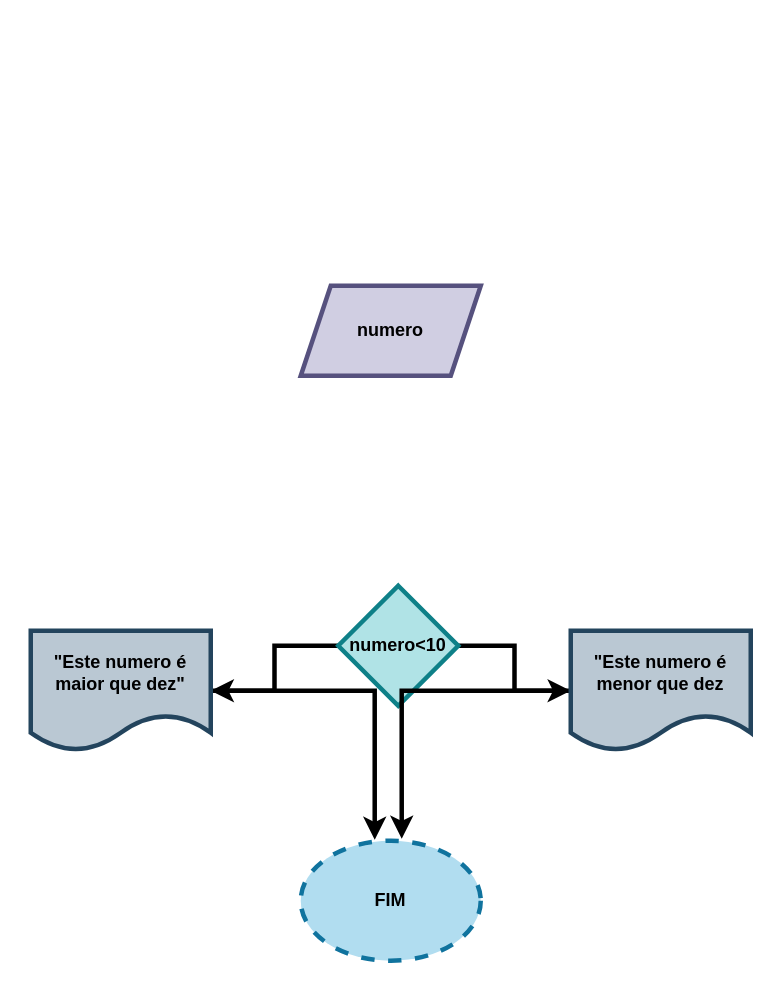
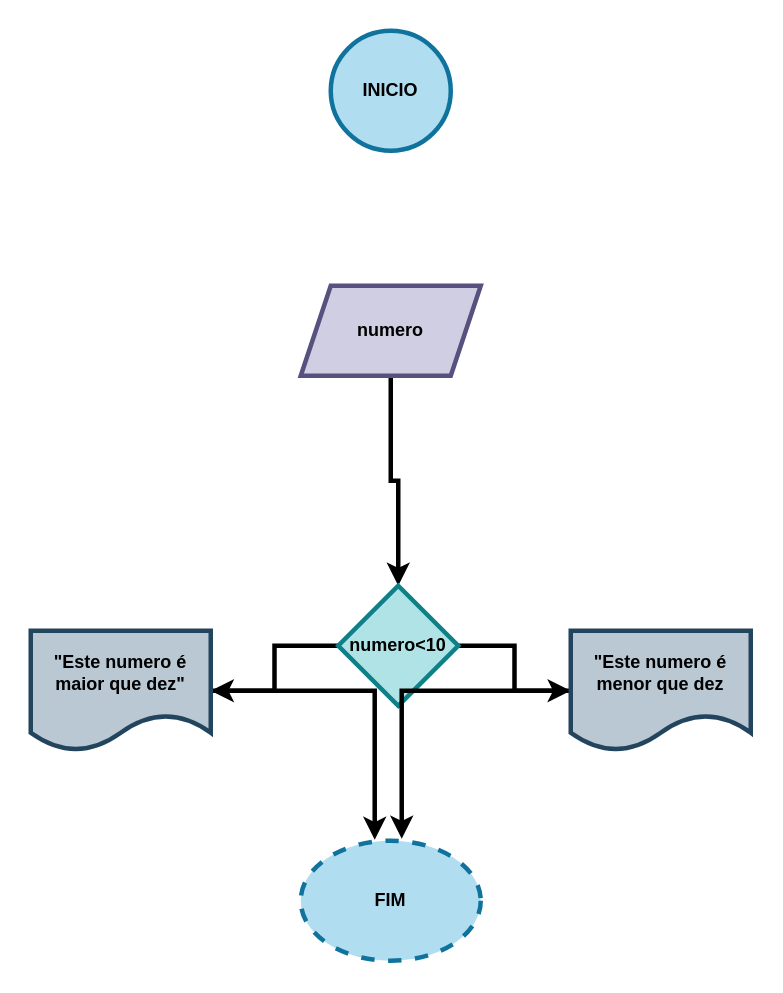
  <mxCell id="0" />
  <mxCell id="1" parent="0" />
+ <mxCell id="2" value="INICIO" style="ellipse;whiteSpace=wrap;html=1;aspect=fixed;strokeWidth=3;fontStyle=1;fillColor=#b1ddf0;strokeColor=#10739e;" vertex="1" parent="1"><mxGeometry x="220" y="20" width="80" height="80" as="geometry" /></mxCell>
+ <mxCell id="3" value="" style="edgeStyle=orthogonalEdgeStyle;rounded=0;orthogonalLoop=1;jettySize=auto;html=1;strokeWidth=3;fontStyle=1" edge="1" parent="1" source="4" target="7"><mxGeometry relative="1" as="geometry" /></mxCell>
  <mxCell id="4" value="numero" style="shape=parallelogram;perimeter=parallelogramPerimeter;whiteSpace=wrap;html=1;fixedSize=1;strokeWidth=3;fontStyle=1;fillColor=#d0cee2;strokeColor=#56517e;" vertex="1" parent="1"><mxGeometry x="200" y="190" width="120" height="60" as="geometry" /></mxCell>
  <mxCell id="5" value="" style="edgeStyle=orthogonalEdgeStyle;rounded=0;orthogonalLoop=1;jettySize=auto;html=1;strokeWidth=3;fontStyle=1" edge="1" parent="1" source="7" target="9"><mxGeometry relative="1" as="geometry" /></mxCell>
  <mxCell id="6" value="" style="edgeStyle=orthogonalEdgeStyle;rounded=0;orthogonalLoop=1;jettySize=auto;html=1;strokeWidth=3;fontStyle=1" edge="1" parent="1" source="7" target="11"><mxGeometry relative="1" as="geometry" /></mxCell>
  <mxCell id="7" value="numero&amp;lt;10" style="rhombus;whiteSpace=wrap;html=1;strokeWidth=3;fontStyle=1;fillColor=#b0e3e6;strokeColor=#0e8088;" vertex="1" parent="1"><mxGeometry x="225" y="390" width="80" height="80" as="geometry" /></mxCell>
  <mxCell id="8" style="edgeStyle=orthogonalEdgeStyle;rounded=0;orthogonalLoop=1;jettySize=auto;html=1;entryX=0.411;entryY=-0.008;entryDx=0;entryDy=0;entryPerimeter=0;strokeWidth=3;fontStyle=1" edge="1" parent="1" source="9" target="12"><mxGeometry relative="1" as="geometry" /></mxCell>
  <mxCell id="9" value="&quot;Este numero é maior que dez&quot;" style="shape=document;whiteSpace=wrap;html=1;boundedLbl=1;strokeWidth=3;fontStyle=1;fillColor=#bac8d3;strokeColor=#23445d;" vertex="1" parent="1"><mxGeometry x="20" y="420" width="120" height="80" as="geometry" /></mxCell>
  <mxCell id="10" style="edgeStyle=orthogonalEdgeStyle;rounded=0;orthogonalLoop=1;jettySize=auto;html=1;entryX=0.561;entryY=-0.017;entryDx=0;entryDy=0;entryPerimeter=0;strokeWidth=3;fontStyle=1" edge="1" parent="1" source="11" target="12"><mxGeometry relative="1" as="geometry" /></mxCell>
  <mxCell id="11" value="&quot;Este numero é menor que dez" style="shape=document;whiteSpace=wrap;html=1;boundedLbl=1;strokeWidth=3;fontStyle=1;fillColor=#bac8d3;strokeColor=#23445d;" vertex="1" parent="1"><mxGeometry x="380" y="420" width="120" height="80" as="geometry" /></mxCell>
  <mxCell id="12" value="FIM" style="ellipse;whiteSpace=wrap;html=1;strokeWidth=3;fontStyle=1;fillColor=#b1ddf0;strokeColor=#10739e;dashed=1;" vertex="1" parent="1"><mxGeometry x="200" y="560" width="120" height="80" as="geometry" /></mxCell>
